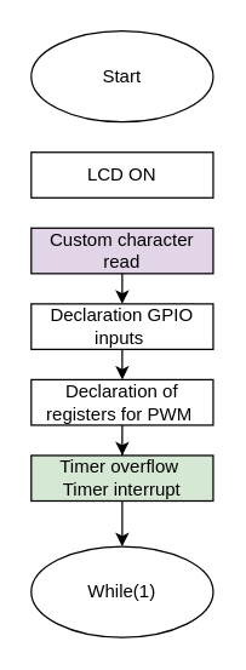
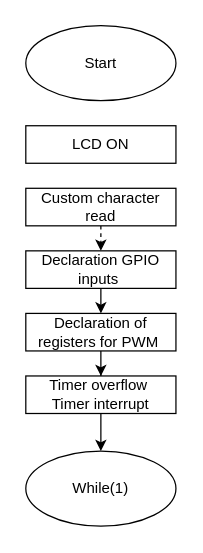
  <mxCell id="0" />
  <mxCell id="1" parent="0" />
  <mxCell id="2" value="Start" style="ellipse;whiteSpace=wrap;html=1;" vertex="1" parent="1"><mxGeometry x="20" y="20" width="120" height="60" as="geometry" /></mxCell>
  <mxCell id="3" value="LCD ON" style="rounded=0;whiteSpace=wrap;html=1;" vertex="1" parent="1"><mxGeometry x="20" y="100" width="120" height="30" as="geometry" /></mxCell>
- <mxCell id="4" style="edgeStyle=orthogonalEdgeStyle;rounded=0;orthogonalLoop=1;jettySize=auto;html=1;exitX=0.5;exitY=1;exitDx=0;exitDy=0;entryX=0.5;entryY=0;entryDx=0;entryDy=0;" edge="1" parent="1" source="5" target="7"><mxGeometry relative="1" as="geometry" /></mxCell>
- <mxCell id="5" value="Custom character read" style="rounded=0;whiteSpace=wrap;html=1;fillColor=#e1d5e7;" vertex="1" parent="1"><mxGeometry x="20" y="150" width="120" height="30" as="geometry" /></mxCell>
+ <mxCell id="4" style="edgeStyle=orthogonalEdgeStyle;rounded=0;orthogonalLoop=1;jettySize=auto;html=1;exitX=0.5;exitY=1;exitDx=0;exitDy=0;entryX=0.5;entryY=0;entryDx=0;entryDy=0;dashed=1;" edge="1" parent="1" source="5" target="7"><mxGeometry relative="1" as="geometry" /></mxCell>
+ <mxCell id="5" value="Custom character read" style="rounded=0;whiteSpace=wrap;html=1;" vertex="1" parent="1"><mxGeometry x="20" y="150" width="120" height="30" as="geometry" /></mxCell>
  <mxCell id="6" style="edgeStyle=orthogonalEdgeStyle;rounded=0;orthogonalLoop=1;jettySize=auto;html=1;exitX=0.5;exitY=1;exitDx=0;exitDy=0;entryX=0.5;entryY=0;entryDx=0;entryDy=0;" edge="1" parent="1" source="7" target="9"><mxGeometry relative="1" as="geometry" /></mxCell>
  <mxCell id="7" value="Declaration GPIO inputs&amp;nbsp;" style="rounded=0;whiteSpace=wrap;html=1;" vertex="1" parent="1"><mxGeometry x="20" y="200" width="120" height="30" as="geometry" /></mxCell>
  <mxCell id="8" style="edgeStyle=orthogonalEdgeStyle;rounded=0;orthogonalLoop=1;jettySize=auto;html=1;exitX=0.5;exitY=1;exitDx=0;exitDy=0;" edge="1" parent="1" source="9" target="11"><mxGeometry relative="1" as="geometry" /></mxCell>
  <mxCell id="9" value="Declaration of registers for PWM&amp;nbsp;" style="rounded=0;whiteSpace=wrap;html=1;" vertex="1" parent="1"><mxGeometry x="20" y="250" width="120" height="30" as="geometry" /></mxCell>
  <mxCell id="10" style="edgeStyle=orthogonalEdgeStyle;rounded=0;orthogonalLoop=1;jettySize=auto;html=1;exitX=0.5;exitY=1;exitDx=0;exitDy=0;entryX=0.5;entryY=0;entryDx=0;entryDy=0;" edge="1" parent="1" source="11" target="12"><mxGeometry relative="1" as="geometry" /></mxCell>
- <mxCell id="11" value="Timer overflow&amp;nbsp;&lt;br&gt;Timer interrupt" style="rounded=0;whiteSpace=wrap;html=1;fillColor=#d5e8d4;" vertex="1" parent="1"><mxGeometry x="20" y="300" width="120" height="30" as="geometry" /></mxCell>
+ <mxCell id="11" value="Timer overflow&amp;nbsp;&lt;br&gt;Timer interrupt" style="rounded=0;whiteSpace=wrap;html=1;" vertex="1" parent="1"><mxGeometry x="20" y="300" width="120" height="30" as="geometry" /></mxCell>
  <mxCell id="12" value="While(1)" style="ellipse;whiteSpace=wrap;html=1;" vertex="1" parent="1"><mxGeometry x="20" y="360" width="120" height="60" as="geometry" /></mxCell>
